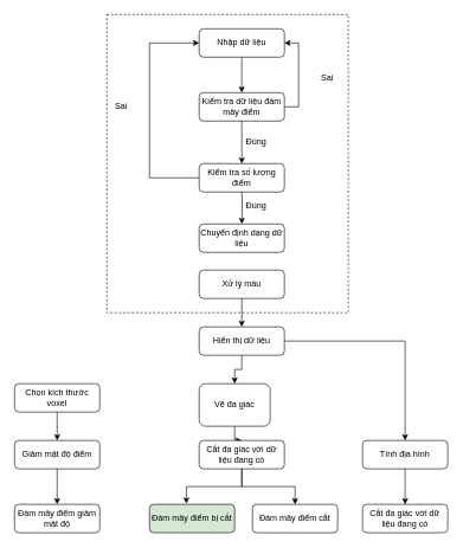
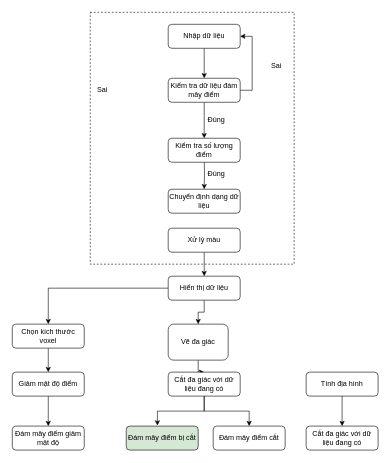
  <mxCell id="0" />
  <mxCell id="1" parent="0" />
  <mxCell id="2" style="edgeStyle=orthogonalEdgeStyle;rounded=0;orthogonalLoop=1;jettySize=auto;html=1;entryX=0.5;entryY=0;entryDx=0;entryDy=0;" edge="1" parent="1" source="3" target="6"><mxGeometry relative="1" as="geometry" /></mxCell>
  <mxCell id="3" value="Nhập dữ liệu" style="rounded=1;whiteSpace=wrap;html=1;fontSize=12;glass=0;strokeWidth=1;shadow=0;" parent="1" vertex="1"><mxGeometry x="280" y="40" width="120" height="40" as="geometry" /></mxCell>
  <mxCell id="4" style="edgeStyle=orthogonalEdgeStyle;rounded=0;orthogonalLoop=1;jettySize=auto;html=1;entryX=1;entryY=0.5;entryDx=0;entryDy=0;" edge="1" parent="1" source="6" target="3"><mxGeometry relative="1" as="geometry"><Array as="points"><mxPoint x="420" y="150" /><mxPoint x="420" y="60" /></Array></mxGeometry></mxCell>
  <mxCell id="5" style="edgeStyle=orthogonalEdgeStyle;rounded=0;orthogonalLoop=1;jettySize=auto;html=1;entryX=0.5;entryY=0;entryDx=0;entryDy=0;" edge="1" parent="1" source="6" target="10"><mxGeometry relative="1" as="geometry" /></mxCell>
  <mxCell id="6" value="Kiểm tra dữ liệu đám mây điểm" style="rounded=1;whiteSpace=wrap;html=1;fontSize=12;glass=0;strokeWidth=1;shadow=0;" vertex="1" parent="1"><mxGeometry x="280" y="130" width="120" height="40" as="geometry" /></mxCell>
  <mxCell id="7" value="Sai" style="text;html=1;align=center;verticalAlign=middle;resizable=0;points=[];autosize=1;" vertex="1" parent="1"><mxGeometry x="445" y="100" width="30" height="20" as="geometry" /></mxCell>
  <mxCell id="8" style="edgeStyle=orthogonalEdgeStyle;rounded=0;orthogonalLoop=1;jettySize=auto;html=1;entryX=0.5;entryY=0;entryDx=0;entryDy=0;" edge="1" parent="1" target="12"><mxGeometry relative="1" as="geometry"><mxPoint x="340" y="260" as="sourcePoint" /></mxGeometry></mxCell>
- <mxCell id="9" style="edgeStyle=orthogonalEdgeStyle;rounded=0;orthogonalLoop=1;jettySize=auto;html=1;entryX=0;entryY=0.5;entryDx=0;entryDy=0;" edge="1" parent="1" source="10" target="3"><mxGeometry relative="1" as="geometry"><Array as="points"><mxPoint x="210" y="250" /><mxPoint x="210" y="60" /></Array></mxGeometry></mxCell>
  <mxCell id="10" value="Kiểm tra số lượng điểm" style="rounded=1;whiteSpace=wrap;html=1;fontSize=12;glass=0;strokeWidth=1;shadow=0;" vertex="1" parent="1"><mxGeometry x="280" y="230" width="120" height="40" as="geometry" /></mxCell>
  <mxCell id="11" value="Đúng" style="text;html=1;align=center;verticalAlign=middle;resizable=0;points=[];autosize=1;" vertex="1" parent="1"><mxGeometry x="340" y="190" width="40" height="20" as="geometry" /></mxCell>
  <mxCell id="12" value="Chuyển định dạng dữ liệu" style="rounded=1;whiteSpace=wrap;html=1;fontSize=12;glass=0;strokeWidth=1;shadow=0;" vertex="1" parent="1"><mxGeometry x="280" y="315" width="120" height="40" as="geometry" /></mxCell>
  <mxCell id="13" value="Sai" style="text;html=1;align=center;verticalAlign=middle;resizable=0;points=[];autosize=1;" vertex="1" parent="1"><mxGeometry x="155" y="140" width="30" height="20" as="geometry" /></mxCell>
- <mxCell id="14" style="edgeStyle=orthogonalEdgeStyle;rounded=0;orthogonalLoop=1;jettySize=auto;html=1;" edge="1" parent="1" source="16" target="31"><mxGeometry relative="1" as="geometry" /></mxCell>
+ <mxCell id="14" style="edgeStyle=orthogonalEdgeStyle;rounded=0;orthogonalLoop=1;jettySize=auto;html=1;entryX=0.5;entryY=0;entryDx=0;entryDy=0;" edge="1" parent="1" source="16" target="21"><mxGeometry relative="1" as="geometry" /></mxCell>
  <mxCell id="15" style="edgeStyle=orthogonalEdgeStyle;rounded=0;orthogonalLoop=1;jettySize=auto;html=1;entryX=0.5;entryY=0;entryDx=0;entryDy=0;" edge="1" parent="1" source="16" target="23"><mxGeometry relative="1" as="geometry" /></mxCell>
  <mxCell id="16" value="Hiển thị dữ liệu" style="rounded=1;whiteSpace=wrap;html=1;fontSize=12;glass=0;strokeWidth=1;shadow=0;" vertex="1" parent="1"><mxGeometry x="280" y="460" width="120" height="40" as="geometry" /></mxCell>
  <mxCell id="17" value="Đúng" style="text;html=1;align=center;verticalAlign=middle;resizable=0;points=[];autosize=1;" vertex="1" parent="1"><mxGeometry x="340" y="280" width="40" height="20" as="geometry" /></mxCell>
  <mxCell id="18" style="edgeStyle=orthogonalEdgeStyle;rounded=0;orthogonalLoop=1;jettySize=auto;html=1;entryX=0.5;entryY=0;entryDx=0;entryDy=0;" edge="1" parent="1" source="19" target="29"><mxGeometry relative="1" as="geometry" /></mxCell>
  <mxCell id="19" value="Giảm mật độ điểm" style="rounded=1;whiteSpace=wrap;html=1;fontSize=12;glass=0;strokeWidth=1;shadow=0;" vertex="1" parent="1"><mxGeometry x="20" y="620" width="120" height="40" as="geometry" /></mxCell>
  <mxCell id="20" style="edgeStyle=orthogonalEdgeStyle;rounded=0;orthogonalLoop=1;jettySize=auto;html=1;exitX=0.5;exitY=1;exitDx=0;exitDy=0;entryX=0.5;entryY=0;entryDx=0;entryDy=0;" edge="1" parent="1" source="21" target="19"><mxGeometry relative="1" as="geometry" /></mxCell>
  <mxCell id="21" value="Chọn kích thước voxel" style="rounded=1;whiteSpace=wrap;html=1;fontSize=12;glass=0;strokeWidth=1;shadow=0;" vertex="1" parent="1"><mxGeometry x="20" y="540" width="120" height="40" as="geometry" /></mxCell>
  <mxCell id="22" style="edgeStyle=orthogonalEdgeStyle;rounded=0;orthogonalLoop=1;jettySize=auto;html=1;entryX=0.5;entryY=0;entryDx=0;entryDy=0;" edge="1" parent="1" source="23" target="26"><mxGeometry relative="1" as="geometry" /></mxCell>
  <mxCell id="23" value="Vẽ đa giác" style="rounded=1;whiteSpace=wrap;html=1;fontSize=12;glass=0;strokeWidth=1;shadow=0;" vertex="1" parent="1"><mxGeometry x="280" y="540" width="100" height="60" as="geometry" /></mxCell>
  <mxCell id="24" style="edgeStyle=orthogonalEdgeStyle;rounded=0;orthogonalLoop=1;jettySize=auto;html=1;entryX=0.433;entryY=-0.025;entryDx=0;entryDy=0;entryPerimeter=0;" edge="1" parent="1" source="26" target="27"><mxGeometry relative="1" as="geometry" /></mxCell>
  <mxCell id="25" style="edgeStyle=orthogonalEdgeStyle;rounded=0;orthogonalLoop=1;jettySize=auto;html=1;entryX=0.5;entryY=0;entryDx=0;entryDy=0;" edge="1" parent="1" source="26" target="28"><mxGeometry relative="1" as="geometry" /></mxCell>
  <mxCell id="26" value="Cắt đa giác với dữ liệu đang có" style="rounded=1;whiteSpace=wrap;html=1;fontSize=12;glass=0;strokeWidth=1;shadow=0;" vertex="1" parent="1"><mxGeometry x="280" y="620" width="120" height="40" as="geometry" /></mxCell>
  <mxCell id="27" value="Đám mây điểm bị cắt" style="rounded=1;whiteSpace=wrap;html=1;fontSize=12;glass=0;strokeWidth=1;shadow=0;fillColor=#d5e8d4;" vertex="1" parent="1"><mxGeometry x="210" y="710" width="120" height="40" as="geometry" /></mxCell>
  <mxCell id="28" value="Đám mây điểm cắt" style="rounded=1;whiteSpace=wrap;html=1;fontSize=12;glass=0;strokeWidth=1;shadow=0;" vertex="1" parent="1"><mxGeometry x="355" y="710" width="120" height="40" as="geometry" /></mxCell>
  <mxCell id="29" value="Đám mây điểm giảm mật độ" style="rounded=1;whiteSpace=wrap;html=1;fontSize=12;glass=0;strokeWidth=1;shadow=0;" vertex="1" parent="1"><mxGeometry x="20" y="710" width="120" height="40" as="geometry" /></mxCell>
  <mxCell id="30" style="edgeStyle=orthogonalEdgeStyle;rounded=0;orthogonalLoop=1;jettySize=auto;html=1;entryX=0.5;entryY=0;entryDx=0;entryDy=0;" edge="1" parent="1" source="31" target="32"><mxGeometry relative="1" as="geometry" /></mxCell>
  <mxCell id="31" value="Tính địa hình" style="rounded=1;whiteSpace=wrap;html=1;fontSize=12;glass=0;strokeWidth=1;shadow=0;" vertex="1" parent="1"><mxGeometry x="510" y="620" width="120" height="40" as="geometry" /></mxCell>
  <mxCell id="32" value="Cắt đa giác với dữ liệu đang có" style="rounded=1;whiteSpace=wrap;html=1;fontSize=12;glass=0;strokeWidth=1;shadow=0;" vertex="1" parent="1"><mxGeometry x="510" y="710" width="120" height="40" as="geometry" /></mxCell>
  <mxCell id="33" style="edgeStyle=orthogonalEdgeStyle;rounded=0;orthogonalLoop=1;jettySize=auto;html=1;exitX=0.5;exitY=1;exitDx=0;exitDy=0;entryX=0.5;entryY=0;entryDx=0;entryDy=0;" edge="1" parent="1" source="34" target="16"><mxGeometry relative="1" as="geometry" /></mxCell>
  <mxCell id="34" value="Xử lý màu" style="rounded=1;whiteSpace=wrap;html=1;fontSize=12;glass=0;strokeWidth=1;shadow=0;" vertex="1" parent="1"><mxGeometry x="280" y="380" width="120" height="40" as="geometry" /></mxCell>
  <mxCell id="35" value="" style="rounded=0;whiteSpace=wrap;html=1;dashed=1;fillColor=none;" vertex="1" parent="1"><mxGeometry x="150" y="20" width="340" height="420" as="geometry" /></mxCell>
